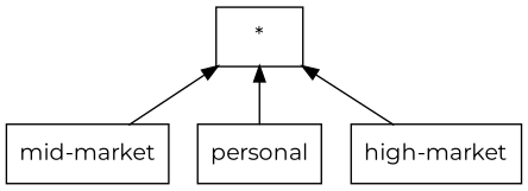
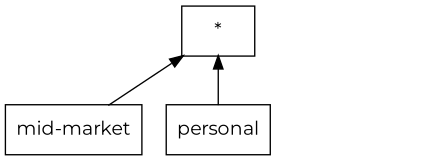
  digraph {
    fontname=Montserrat
    rankdir=BT
    node [fontname=Montserrat shape=record]
    edge [fontname=Montserrat]
    n1 [label="{mid-market}"]
    n2 [label="{*}"]
    n3 [label="{personal}"]
-   n4 [label="{high-market}"]
    subgraph sub_1 {
      n1
      n2
      n3
-     n4
    }
    n1 -> n2
    n3 -> n2
-   n4 -> n2
  }
